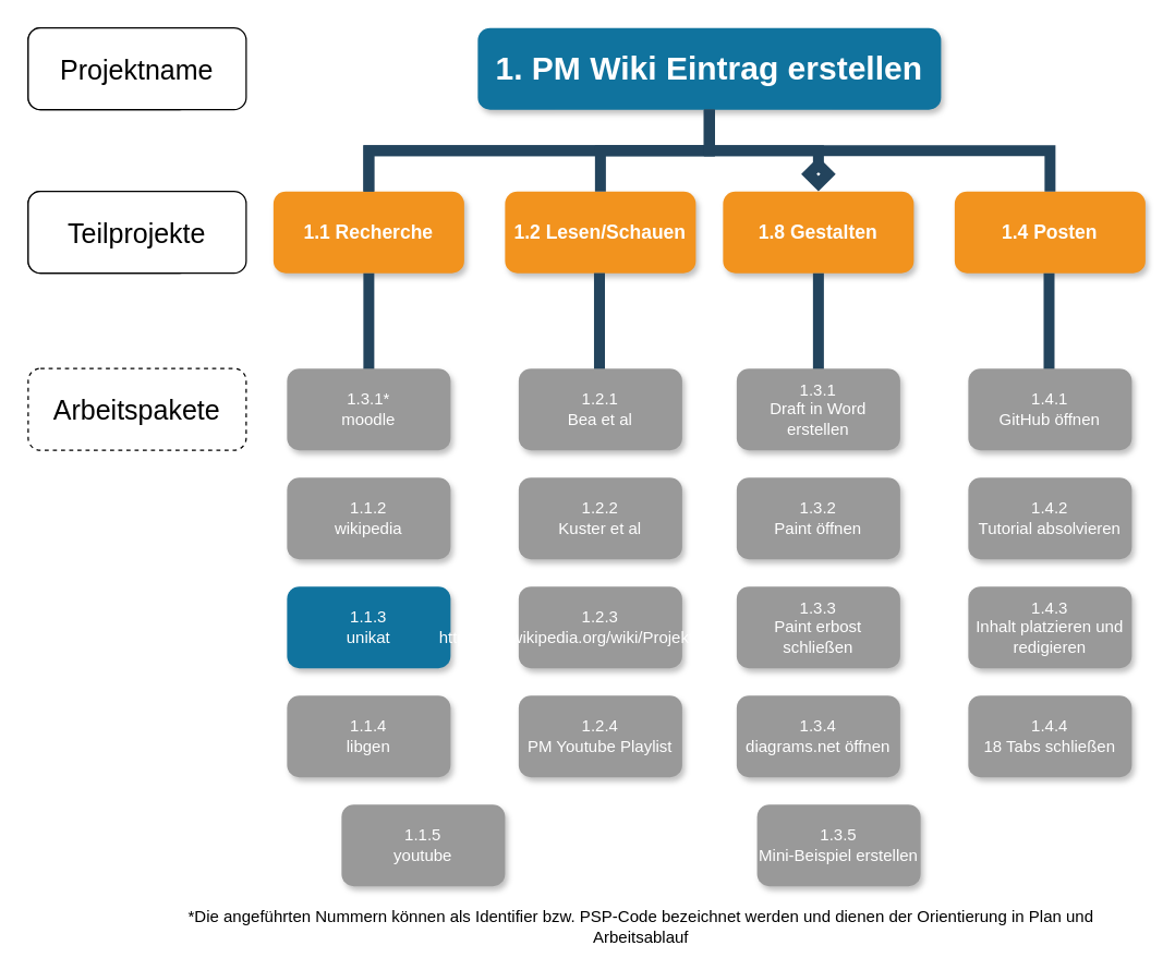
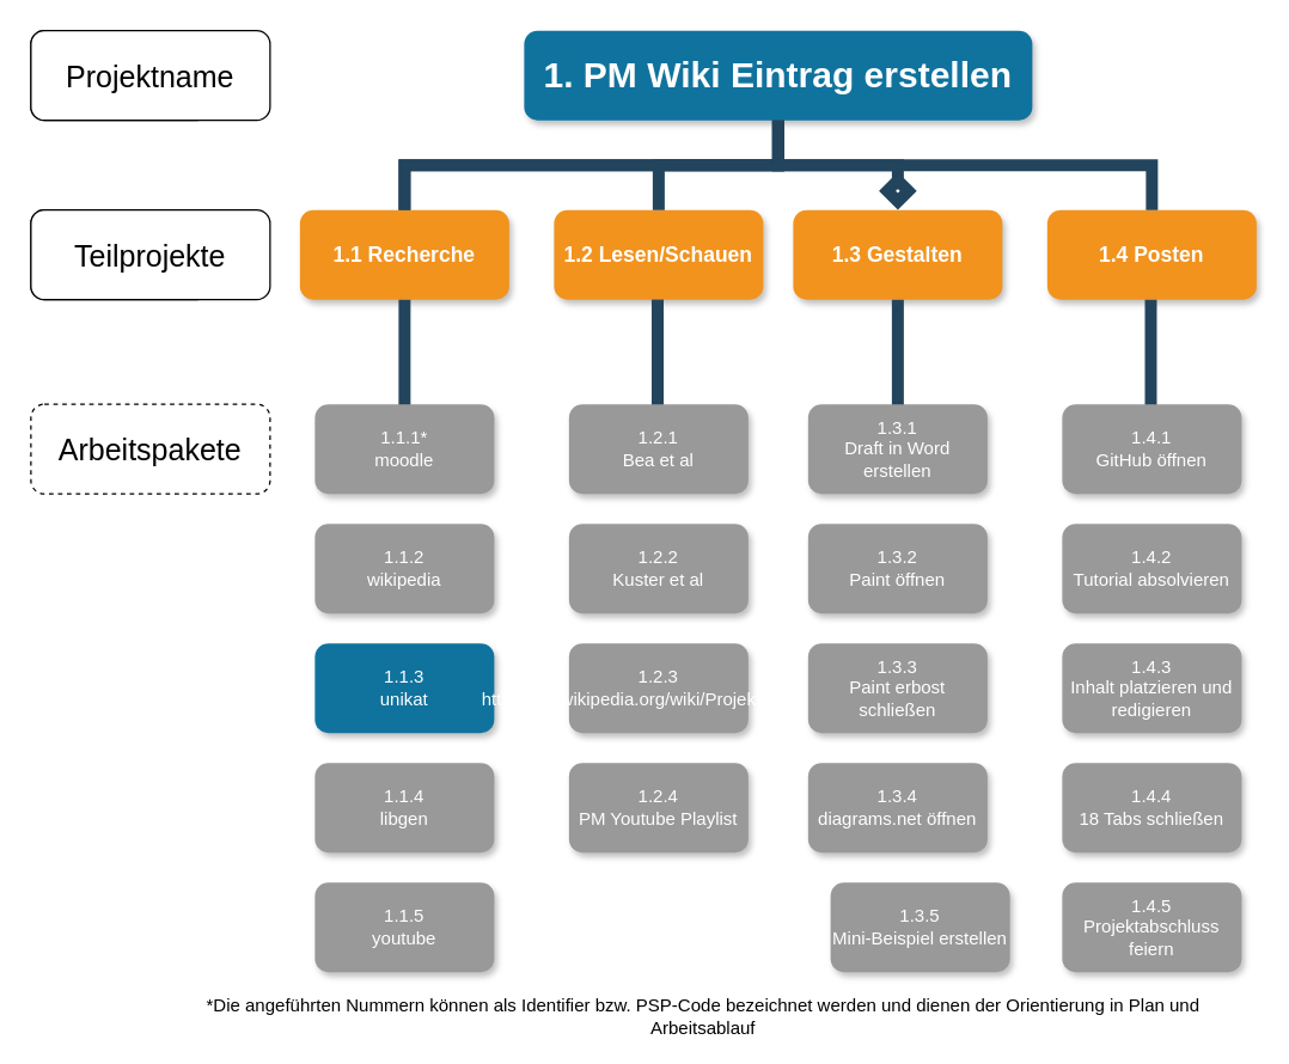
  <mxCell id="0" />
  <mxCell id="1" parent="0" />
  <mxCell id="2" value="1. PM Wiki Eintrag erstellen" style="whiteSpace=wrap;rounded=1;shadow=1;fillColor=#10739E;strokeColor=none;fontColor=#FFFFFF;fontStyle=1;fontSize=24" parent="1" vertex="1"><mxGeometry x="350" y="20" width="340" height="60" as="geometry" /></mxCell>
  <mxCell id="3" value="1.1 Recherche" style="whiteSpace=wrap;rounded=1;fillColor=#F2931E;strokeColor=none;shadow=1;fontColor=#FFFFFF;fontStyle=1;fontSize=14" parent="1" vertex="1"><mxGeometry x="200" y="140" width="140" height="60" as="geometry" /></mxCell>
  <mxCell id="4" value="1.2 Lesen/Schauen" style="whiteSpace=wrap;rounded=1;fillColor=#F2931E;strokeColor=none;shadow=1;fontColor=#FFFFFF;fontStyle=1;fontSize=14" parent="1" vertex="1"><mxGeometry x="370" y="140" width="140" height="60" as="geometry" /></mxCell>
- <mxCell id="5" value="1.8 Gestalten" style="whiteSpace=wrap;rounded=1;fillColor=#F2931E;strokeColor=none;shadow=1;fontColor=#FFFFFF;fontStyle=1;fontSize=14" parent="1" vertex="1"><mxGeometry x="530" y="140" width="140" height="60" as="geometry" /></mxCell>
+ <mxCell id="5" value="1.3 Gestalten" style="whiteSpace=wrap;rounded=1;fillColor=#F2931E;strokeColor=none;shadow=1;fontColor=#FFFFFF;fontStyle=1;fontSize=14" parent="1" vertex="1"><mxGeometry x="530" y="140" width="140" height="60" as="geometry" /></mxCell>
  <mxCell id="6" value="1.4 Posten" style="whiteSpace=wrap;rounded=1;fillColor=#F2931E;strokeColor=none;shadow=1;fontColor=#FFFFFF;fontStyle=1;fontSize=14" parent="1" vertex="1"><mxGeometry x="700" y="140" width="140" height="60" as="geometry" /></mxCell>
  <mxCell id="7" value="" style="edgeStyle=elbowEdgeStyle;elbow=vertical;rounded=0;fontColor=#000000;endArrow=none;endFill=0;strokeWidth=8;strokeColor=#23445D;" parent="1" source="3" edge="1"><mxGeometry width="100" height="100" relative="1" as="geometry"><mxPoint x="-90" y="210" as="sourcePoint" /><mxPoint x="270" y="280" as="targetPoint" /><Array as="points"><mxPoint x="270" y="270" /></Array></mxGeometry></mxCell>
  <mxCell id="8" value="" style="edgeStyle=elbowEdgeStyle;elbow=vertical;rounded=0;fontColor=#000000;endArrow=none;endFill=0;strokeWidth=8;strokeColor=#23445D;entryX=0.5;entryY=0;entryDx=0;entryDy=0;" parent="1" source="2" target="3" edge="1"><mxGeometry width="100" height="100" relative="1" as="geometry"><mxPoint x="-110" y="110" as="sourcePoint" /><mxPoint x="-420" y="140" as="targetPoint" /></mxGeometry></mxCell>
  <mxCell id="9" value="" style="edgeStyle=elbowEdgeStyle;elbow=vertical;rounded=0;fontColor=#000000;endArrow=none;endFill=0;strokeWidth=8;strokeColor=#23445D;" parent="1" source="2" target="3" edge="1"><mxGeometry width="100" height="100" relative="1" as="geometry"><mxPoint x="-100" y="120" as="sourcePoint" /><mxPoint x="0" y="20" as="targetPoint" /></mxGeometry></mxCell>
  <mxCell id="10" value="" style="edgeStyle=elbowEdgeStyle;elbow=vertical;rounded=0;fontColor=#000000;endArrow=none;endFill=0;strokeWidth=8;strokeColor=#23445D;" parent="1" source="2" target="4" edge="1"><mxGeometry width="100" height="100" relative="1" as="geometry"><mxPoint x="-90" y="130" as="sourcePoint" /><mxPoint x="10" y="30" as="targetPoint" /></mxGeometry></mxCell>
  <mxCell id="11" value="" style="edgeStyle=elbowEdgeStyle;elbow=vertical;rounded=0;fontColor=#000000;endArrow=diamond;endFill=0;strokeWidth=8;strokeColor=#23445D;" parent="1" source="2" target="5" edge="1"><mxGeometry width="100" height="100" relative="1" as="geometry"><mxPoint x="-80" y="140" as="sourcePoint" /><mxPoint x="20" y="40" as="targetPoint" /></mxGeometry></mxCell>
  <mxCell id="12" value="" style="edgeStyle=elbowEdgeStyle;elbow=vertical;rounded=0;fontColor=#000000;endArrow=none;endFill=0;strokeWidth=8;strokeColor=#23445D;" parent="1" source="2" target="6" edge="1"><mxGeometry width="100" height="100" relative="1" as="geometry"><mxPoint x="-70" y="150" as="sourcePoint" /><mxPoint x="30" y="50" as="targetPoint" /></mxGeometry></mxCell>
- <mxCell id="13" value="1.3.1*&#10;moodle" style="whiteSpace=wrap;rounded=1;fillColor=#999999;strokeColor=none;shadow=1;fontColor=#FFFFFF;fontStyle=0" parent="1" vertex="1"><mxGeometry x="210" y="270" width="120" height="60" as="geometry" /></mxCell>
+ <mxCell id="13" value="1.1.1*&#10;moodle" style="whiteSpace=wrap;rounded=1;fillColor=#999999;strokeColor=none;shadow=1;fontColor=#FFFFFF;fontStyle=0" parent="1" vertex="1"><mxGeometry x="210" y="270" width="120" height="60" as="geometry" /></mxCell>
  <mxCell id="14" value="1.1.2&#10;wikipedia" style="whiteSpace=wrap;rounded=1;fillColor=#999999;strokeColor=none;shadow=1;fontColor=#FFFFFF;fontStyle=0" parent="1" vertex="1"><mxGeometry x="210" y="350" width="120" height="60" as="geometry" /></mxCell>
  <mxCell id="15" value="1.1.3&#10;unikat" style="whiteSpace=wrap;rounded=1;fillColor=#10739e;strokeColor=none;shadow=1;fontColor=#FFFFFF;fontStyle=0;" parent="1" vertex="1"><mxGeometry x="210" y="430" width="120" height="60" as="geometry" /></mxCell>
  <mxCell id="16" value="1.1.4&#10;libgen" style="whiteSpace=wrap;rounded=1;fillColor=#999999;strokeColor=none;shadow=1;fontColor=#FFFFFF;fontStyle=0" parent="1" vertex="1"><mxGeometry x="210" y="510" width="120" height="60" as="geometry" /></mxCell>
- <mxCell id="17" value="1.1.5&#10;youtube" style="whiteSpace=wrap;rounded=1;fillColor=#999999;strokeColor=none;shadow=1;fontColor=#FFFFFF;fontStyle=0" parent="1" vertex="1"><mxGeometry x="250" y="590" width="120" height="60" as="geometry" /></mxCell>
+ <mxCell id="17" value="1.1.5&#10;youtube" style="whiteSpace=wrap;rounded=1;fillColor=#999999;strokeColor=none;shadow=1;fontColor=#FFFFFF;fontStyle=0" parent="1" vertex="1"><mxGeometry x="210" y="590" width="120" height="60" as="geometry" /></mxCell>
  <mxCell id="18" value="" style="edgeStyle=elbowEdgeStyle;elbow=vertical;rounded=0;fontColor=#000000;endArrow=none;endFill=0;strokeWidth=8;strokeColor=#23445D;" parent="1" edge="1"><mxGeometry width="100" height="100" relative="1" as="geometry"><mxPoint x="439.29" y="200" as="sourcePoint" /><mxPoint x="439.29" y="280" as="targetPoint" /><Array as="points"><mxPoint x="439.29" y="270" /></Array></mxGeometry></mxCell>
  <mxCell id="19" value="" style="edgeStyle=elbowEdgeStyle;elbow=vertical;rounded=0;fontColor=#000000;endArrow=none;endFill=0;strokeWidth=8;strokeColor=#23445D;" parent="1" edge="1"><mxGeometry width="100" height="100" relative="1" as="geometry"><mxPoint x="439.29" y="200" as="sourcePoint" /><mxPoint x="439.29" y="280" as="targetPoint" /><Array as="points"><mxPoint x="439.29" y="270" /></Array></mxGeometry></mxCell>
  <mxCell id="20" value="" style="edgeStyle=elbowEdgeStyle;elbow=vertical;rounded=0;fontColor=#000000;endArrow=none;endFill=0;strokeWidth=8;strokeColor=#23445D;" parent="1" edge="1"><mxGeometry width="100" height="100" relative="1" as="geometry"><mxPoint x="600" y="200" as="sourcePoint" /><mxPoint x="600" y="280" as="targetPoint" /><Array as="points"><mxPoint x="600" y="270" /></Array></mxGeometry></mxCell>
  <mxCell id="21" value="" style="edgeStyle=elbowEdgeStyle;elbow=vertical;rounded=0;fontColor=#000000;endArrow=none;endFill=0;strokeWidth=8;strokeColor=#23445D;" parent="1" edge="1"><mxGeometry width="100" height="100" relative="1" as="geometry"><mxPoint x="769.29" y="200" as="sourcePoint" /><mxPoint x="769.29" y="280" as="targetPoint" /><Array as="points"><mxPoint x="769.29" y="270" /></Array></mxGeometry></mxCell>
  <mxCell id="22" value="1.2.1&#10;Bea et al" style="whiteSpace=wrap;rounded=1;fillColor=#999999;strokeColor=none;shadow=1;fontColor=#FFFFFF;fontStyle=0" parent="1" vertex="1"><mxGeometry x="380" y="270" width="120" height="60" as="geometry" /></mxCell>
  <mxCell id="23" value="1.2.2&#10;Kuster et al" style="whiteSpace=wrap;rounded=1;fillColor=#999999;strokeColor=none;shadow=1;fontColor=#FFFFFF;fontStyle=0" parent="1" vertex="1"><mxGeometry x="380" y="350" width="120" height="60" as="geometry" /></mxCell>
  <mxCell id="24" value="1.2.3&#10;https://de.wikipedia.org/wiki/Projektstruktur..." style="whiteSpace=wrap;rounded=1;fillColor=#999999;strokeColor=none;shadow=1;fontColor=#FFFFFF;fontStyle=0" parent="1" vertex="1"><mxGeometry x="380" y="430" width="120" height="60" as="geometry" /></mxCell>
  <mxCell id="25" value="1.2.4&#10;PM Youtube Playlist" style="whiteSpace=wrap;rounded=1;fillColor=#999999;strokeColor=none;shadow=1;fontColor=#FFFFFF;fontStyle=0" parent="1" vertex="1"><mxGeometry x="380" y="510" width="120" height="60" as="geometry" /></mxCell>
  <mxCell id="26" value="1.3.1&#10;Draft in Word erstellen" style="whiteSpace=wrap;rounded=1;fillColor=#999999;strokeColor=none;shadow=1;fontColor=#FFFFFF;fontStyle=0" parent="1" vertex="1"><mxGeometry x="540" y="270" width="120" height="60" as="geometry" /></mxCell>
  <mxCell id="27" value="1.3.2&#10;Paint öffnen" style="whiteSpace=wrap;rounded=1;fillColor=#999999;strokeColor=none;shadow=1;fontColor=#FFFFFF;fontStyle=0" parent="1" vertex="1"><mxGeometry x="540" y="350" width="120" height="60" as="geometry" /></mxCell>
  <mxCell id="28" value="1.3.3&#10;Paint erbost schließen" style="whiteSpace=wrap;rounded=1;fillColor=#999999;strokeColor=none;shadow=1;fontColor=#FFFFFF;fontStyle=0" parent="1" vertex="1"><mxGeometry x="540" y="430" width="120" height="60" as="geometry" /></mxCell>
  <mxCell id="29" value="1.3.4&#10;diagrams.net öffnen" style="whiteSpace=wrap;rounded=1;fillColor=#999999;strokeColor=none;shadow=1;fontColor=#FFFFFF;fontStyle=0" parent="1" vertex="1"><mxGeometry x="540" y="510" width="120" height="60" as="geometry" /></mxCell>
  <mxCell id="30" value="1.3.5&#10;Mini-Beispiel erstellen" style="whiteSpace=wrap;rounded=1;fillColor=#999999;strokeColor=none;shadow=1;fontColor=#FFFFFF;fontStyle=0" parent="1" vertex="1"><mxGeometry x="555" y="590" width="120" height="60" as="geometry" /></mxCell>
  <mxCell id="31" value="1.4.1&#10;GitHub öffnen" style="whiteSpace=wrap;rounded=1;fillColor=#999999;strokeColor=none;shadow=1;fontColor=#FFFFFF;fontStyle=0" parent="1" vertex="1"><mxGeometry x="710" y="270" width="120" height="60" as="geometry" /></mxCell>
  <mxCell id="32" value="1.4.2&#10;Tutorial absolvieren" style="whiteSpace=wrap;rounded=1;fillColor=#999999;strokeColor=none;shadow=1;fontColor=#FFFFFF;fontStyle=0" parent="1" vertex="1"><mxGeometry x="710" y="350" width="120" height="60" as="geometry" /></mxCell>
  <mxCell id="33" value="1.4.3&#10;Inhalt platzieren und redigieren" style="whiteSpace=wrap;rounded=1;fillColor=#999999;strokeColor=none;shadow=1;fontColor=#FFFFFF;fontStyle=0" parent="1" vertex="1"><mxGeometry x="710" y="430" width="120" height="60" as="geometry" /></mxCell>
  <mxCell id="34" value="1.4.4&#10;18 Tabs schließen" style="whiteSpace=wrap;rounded=1;fillColor=#999999;strokeColor=none;shadow=1;fontColor=#FFFFFF;fontStyle=0" parent="1" vertex="1"><mxGeometry x="710" y="510" width="120" height="60" as="geometry" /></mxCell>
+ <mxCell id="35" value="&#10;1.4.5&#10;Projektabschluss feiern&#10;" style="whiteSpace=wrap;rounded=1;fillColor=#999999;strokeColor=none;shadow=1;fontColor=#FFFFFF;fontStyle=0" parent="1" vertex="1"><mxGeometry x="710" y="590" width="120" height="60" as="geometry" /></mxCell>
  <mxCell id="36" value="&lt;font style=&quot;font-size: 19px&quot;&gt;Projektname&lt;/font&gt;" style="rounded=1;whiteSpace=wrap;html=1;" parent="1" vertex="1"><mxGeometry x="20" y="20" width="120" height="60" as="geometry" /></mxCell>
  <mxCell id="37" value="&lt;font style=&quot;font-size: 20px&quot;&gt;Projektname&lt;/font&gt;" style="rounded=1;whiteSpace=wrap;html=1;" parent="1" vertex="1"><mxGeometry x="20" y="20" width="160" height="60" as="geometry" /></mxCell>
  <mxCell id="38" value="&lt;font style=&quot;font-size: 20px&quot;&gt;Teilprojekte&lt;/font&gt;" style="rounded=1;whiteSpace=wrap;html=1;" parent="1" vertex="1"><mxGeometry x="20" y="140" width="120" height="60" as="geometry" /></mxCell>
  <mxCell id="39" value="&lt;font style=&quot;font-size: 20px&quot;&gt;Teilprojekte&lt;/font&gt;" style="rounded=1;whiteSpace=wrap;html=1;" parent="1" vertex="1"><mxGeometry x="20" y="140" width="160" height="60" as="geometry" /></mxCell>
  <mxCell id="40" value="&lt;font style=&quot;font-size: 20px&quot;&gt;Arbeitspakete&lt;/font&gt;" style="rounded=1;whiteSpace=wrap;html=1;dashed=1;" parent="1" vertex="1"><mxGeometry x="20" y="270" width="160" height="60" as="geometry" /></mxCell>
  <mxCell id="41" value="*Die angeführten Nummern können als Identifier bzw. PSP-Code bezeichnet werden und dienen der Orientierung in Plan und Arbeitsablauf" style="text;html=1;strokeColor=none;fillColor=none;align=center;verticalAlign=middle;whiteSpace=wrap;rounded=0;" parent="1" vertex="1"><mxGeometry x="110" y="670" width="720" height="20" as="geometry" /></mxCell>
